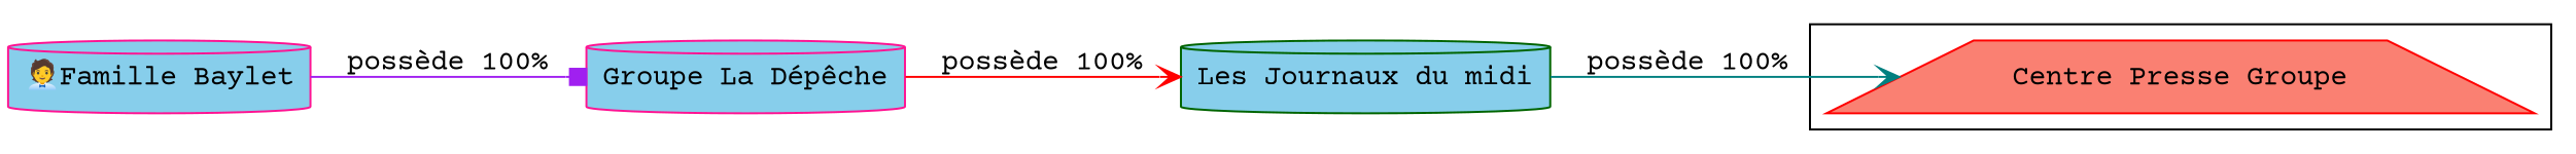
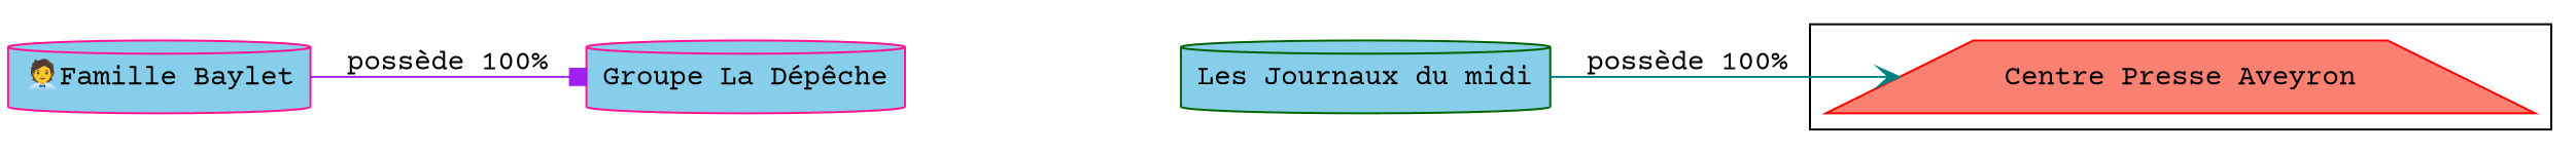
  digraph {
    fontname="Courier Prime"
    rankdir=LR
    node [color=deeppink fillcolor=skyblue fontname="Courier Prime" shape=cylinder style=filled]
    edge [arrowhead=vee fontname="Courier Prime"]
-   n1 [color=red fillcolor=salmon label="Centre Presse Groupe" shape=trapezium]
+   n1 [color=red fillcolor=salmon label="Centre Presse Aveyron" shape=trapezium]
    n2 [label="🧑‍💼Famille Baylet"]
    n3 [label="Groupe La Dépêche"]
    n4 [color=darkgreen label="Les Journaux du midi"]
    subgraph cluster_1 {
      n1
    }
    subgraph sub_2 {
      n2
    }
    n2 -> n3 [arrowhead=box color=purple label="possède 100%"]
-   n3 -> n4 [color=red label="possède 100%"]
    n4 -> n1 [color=teal label="possède 100%"]
  }
